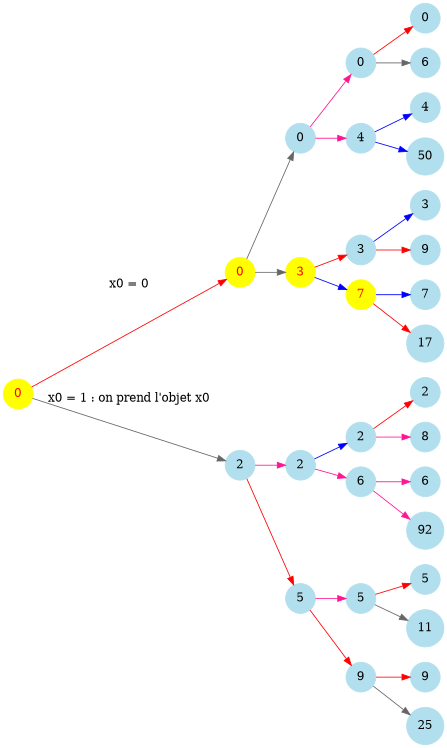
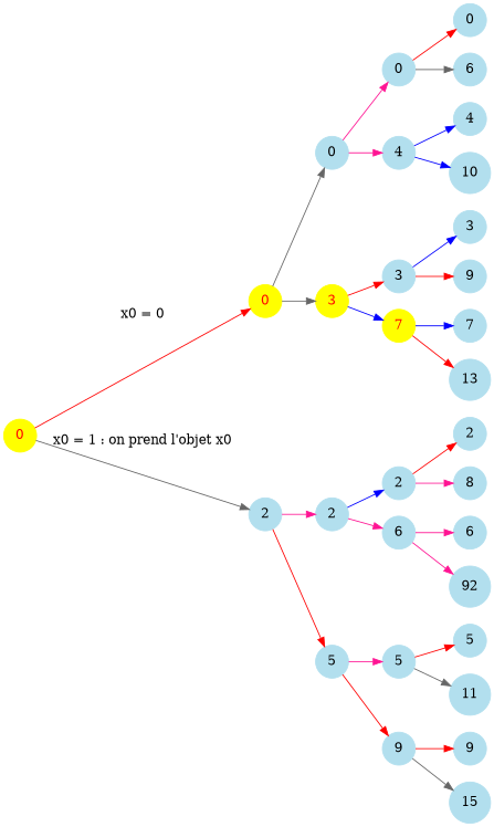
  strict digraph {
    rankdir=LR
    node [color=lightblue2 shape=circle style=filled]
    edge [color=red]
    n1 [color=yellow fontcolor=red label=0]
    n2 [color=yellow fontcolor=red label=0]
    n3 [label=2]
    n4 [label=0]
    n5 [color=yellow fontcolor=red label=3]
    n6 [label=2]
    n7 [label=5]
    n8 [label=0]
    n9 [label=4]
    n10 [label=3]
    n11 [color=yellow fontcolor=red label=7]
    n12 [label=2]
    n13 [label=6]
    n14 [label=5]
    n15 [label=9]
    n16 [label=0]
    n17 [label=6]
    n18 [label=4]
-   n19 [label=50]
+   n19 [label=10]
    n20 [label=3]
    n21 [label=9]
    n22 [label=7]
-   n23 [label=17]
+   n23 [label=13]
    n24 [label=2]
    n25 [label=8]
    n26 [label=6]
    n27 [label=92]
    n28 [label=5]
    n29 [label=11]
    n30 [label=9]
-   n31 [label=25]
+   n31 [label=15]
    n1 -> n2 [label="x0 = 0"]
    n1 -> n3 [color=gray40 label="x0 = 1 : on prend l'objet x0"]
    n2 -> n4 [color=gray40]
    n2 -> n5 [color=gray40]
    n3 -> n6 [color=deeppink]
    n3 -> n7
    n4 -> n8 [color=deeppink]
    n4 -> n9 [color=deeppink]
    n5 -> n10
    n5 -> n11 [color=blue]
    n6 -> n12 [color=blue]
    n6 -> n13 [color=deeppink]
    n7 -> n14 [color=deeppink]
    n7 -> n15
    n8 -> n16
    n8 -> n17 [color=gray40]
    n9 -> n18 [color=blue]
    n9 -> n19 [color=blue]
    n10 -> n20 [color=blue]
    n10 -> n21
    n11 -> n22 [color=blue]
    n11 -> n23
    n12 -> n24
    n12 -> n25 [color=deeppink]
    n13 -> n26 [color=deeppink]
    n13 -> n27 [color=deeppink]
    n14 -> n28
    n14 -> n29 [color=gray40]
    n15 -> n30
    n15 -> n31 [color=gray40]
  }
